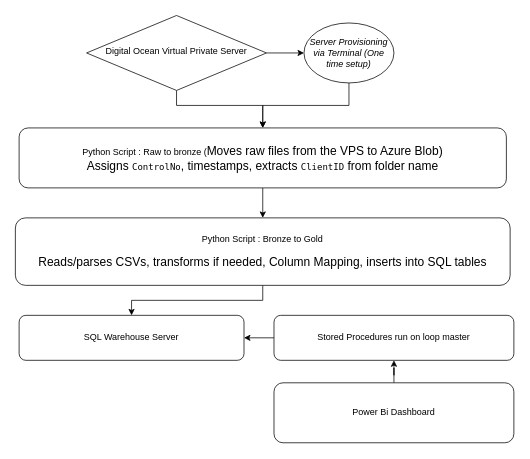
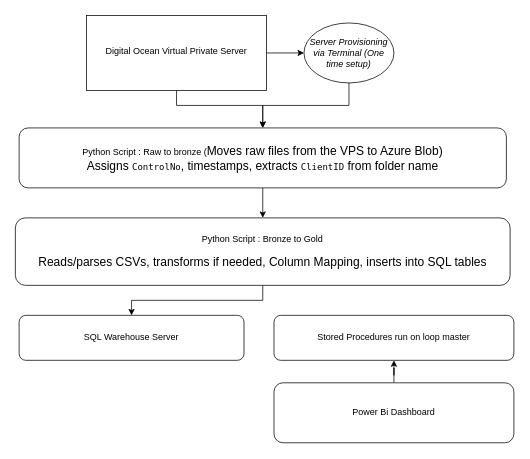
  <mxCell id="0" />
  <mxCell id="1" parent="0" />
  <mxCell id="2" value="" style="edgeStyle=orthogonalEdgeStyle;rounded=0;orthogonalLoop=1;jettySize=auto;html=1;" parent="1" source="3" target="8" edge="1"><mxGeometry relative="1" as="geometry"><Array as="points"><mxPoint x="235" y="140" /><mxPoint x="350" y="140" /></Array></mxGeometry></mxCell>
- <mxCell id="3" value="Digital Ocean Virtual Private Server" style="rhombus;whiteSpace=wrap;html=1;shadow=0;fontFamily=Helvetica;fontSize=12;align=center;strokeWidth=1;spacing=6;spacingTop=-4;" parent="1" vertex="1"><mxGeometry x="115" y="20" width="240" height="100" as="geometry" /></mxCell>
+ <mxCell id="3" value="Digital Ocean Virtual Private Server" style="whiteSpace=wrap;html=1;shadow=0;fontFamily=Helvetica;fontSize=12;align=center;strokeWidth=1;spacing=6;spacingTop=-4;rounded=0;" parent="1" vertex="1"><mxGeometry x="115" y="20" width="240" height="100" as="geometry" /></mxCell>
  <mxCell id="4" value="" style="edgeStyle=orthogonalEdgeStyle;rounded=0;orthogonalLoop=1;jettySize=auto;html=1;" parent="1" source="5" target="8" edge="1"><mxGeometry relative="1" as="geometry"><Array as="points"><mxPoint x="465" y="140" /><mxPoint x="350" y="140" /></Array></mxGeometry></mxCell>
  <mxCell id="5" value="&lt;i&gt;Server Provisioning via Terminal (One time setup)&lt;/i&gt;" style="ellipse;whiteSpace=wrap;html=1;" parent="1" vertex="1"><mxGeometry x="405" y="30" width="120" height="80" as="geometry" /></mxCell>
  <mxCell id="6" value="" style="endArrow=classic;html=1;rounded=0;exitX=1;exitY=0.5;exitDx=0;exitDy=0;" parent="1" source="3" edge="1"><mxGeometry width="50" height="50" relative="1" as="geometry"><mxPoint x="485" y="310" as="sourcePoint" /><mxPoint x="405" y="70" as="targetPoint" /><Array as="points" /></mxGeometry></mxCell>
  <mxCell id="7" value="" style="edgeStyle=orthogonalEdgeStyle;rounded=0;orthogonalLoop=1;jettySize=auto;html=1;" parent="1" source="8" target="10" edge="1"><mxGeometry relative="1" as="geometry" /></mxCell>
  <mxCell id="8" value="Python Script : Raw to bronze (&lt;span style=&quot;text-align: start; caret-color: rgb(0, 0, 0); font-size: medium; color: light-dark(rgb(0, 0, 0), rgb(255, 255, 255));&quot;&gt;Moves raw files from the VPS to Azure Blob&lt;/span&gt;&lt;span style=&quot;text-align: start; caret-color: rgb(0, 0, 0); color: rgb(0, 0, 0); font-size: medium;&quot;&gt;)&lt;/span&gt;&lt;br&gt;&lt;span style=&quot;color: light-dark(rgb(0, 0, 0), rgb(255, 255, 255));&quot;&gt;&lt;span style=&quot;text-align: start; caret-color: rgb(0, 0, 0); font-size: medium;&quot;&gt;Assigns&amp;nbsp;&lt;/span&gt;&lt;code style=&quot;text-align: start; caret-color: rgb(0, 0, 0);&quot; data-end=&quot;781&quot; data-start=&quot;770&quot;&gt;ControlNo&lt;/code&gt;&lt;span style=&quot;text-align: start; caret-color: rgb(0, 0, 0); font-size: medium;&quot;&gt;, timestamps, extracts&amp;nbsp;&lt;/span&gt;&lt;code style=&quot;text-align: start; caret-color: rgb(0, 0, 0);&quot; data-end=&quot;814&quot; data-start=&quot;804&quot;&gt;ClientID&lt;/code&gt;&lt;span style=&quot;text-align: start; caret-color: rgb(0, 0, 0); font-size: medium;&quot;&gt;&amp;nbsp;from folder name&lt;/span&gt;&lt;/span&gt;" style="rounded=1;whiteSpace=wrap;html=1;" parent="1" vertex="1"><mxGeometry x="25" y="170" width="650" height="80" as="geometry" /></mxCell>
  <mxCell id="9" value="" style="edgeStyle=orthogonalEdgeStyle;rounded=0;orthogonalLoop=1;jettySize=auto;html=1;" parent="1" source="10" target="11" edge="1"><mxGeometry relative="1" as="geometry" /></mxCell>
  <mxCell id="10" value="Python Script : Bronze to Gold&lt;div&gt;&lt;br&gt;&lt;/div&gt;&lt;div&gt;&lt;span style=&quot;text-align: start; caret-color: rgb(0, 0, 0); font-size: medium; color: light-dark(rgb(0, 0, 0), rgb(255, 255, 255));&quot;&gt;Reads/parses CSVs, transforms if needed, Column Mapping, inserts into SQL tables&lt;/span&gt;&lt;br&gt;&lt;/div&gt;" style="rounded=1;whiteSpace=wrap;html=1;" parent="1" vertex="1"><mxGeometry x="20" y="290" width="660" height="90" as="geometry" /></mxCell>
  <mxCell id="11" value="SQL Warehouse Server" style="rounded=1;whiteSpace=wrap;html=1;" parent="1" vertex="1"><mxGeometry x="25" y="420" width="300" height="60" as="geometry" /></mxCell>
- <mxCell id="12" value="" style="edgeStyle=orthogonalEdgeStyle;rounded=0;orthogonalLoop=1;jettySize=auto;html=1;" parent="1" source="13" target="11" edge="1"><mxGeometry relative="1" as="geometry" /></mxCell>
  <mxCell id="13" value="Stored Procedures run on loop master" style="rounded=1;whiteSpace=wrap;html=1;" parent="1" vertex="1"><mxGeometry x="365" y="420" width="320" height="60" as="geometry" /></mxCell>
  <mxCell id="14" value="" style="edgeStyle=orthogonalEdgeStyle;rounded=0;orthogonalLoop=1;jettySize=auto;html=1;" parent="1" source="15" target="13" edge="1"><mxGeometry relative="1" as="geometry" /></mxCell>
  <mxCell id="15" value="Power Bi Dashboard" style="rounded=1;whiteSpace=wrap;html=1;" parent="1" vertex="1"><mxGeometry x="365" y="510" width="320" height="80" as="geometry" /></mxCell>
